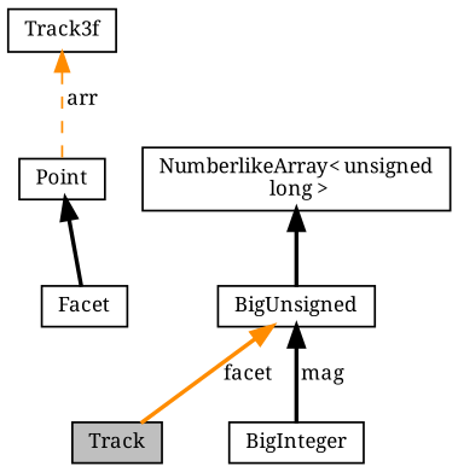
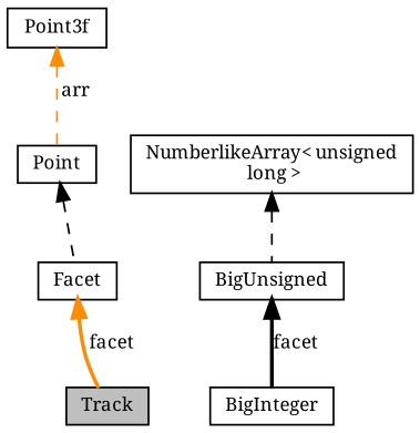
  digraph {
    fontname="Noto Serif"
    node [color=black fillcolor=white fontname="Noto Serif" fontsize=10 shape=record style=filled]
    edge [color=black dir=back fontname="Noto Serif" fontsize=10 labelfontname=Helvetica labelfontsize=10 style=dashed]
    n1 [fillcolor=grey75 fontcolor=black height=0.2 label=Track width=0.4]
    n2 [height=0.2 label=Facet width=0.4]
    n3 [height=0.2 label=Point width=0.4]
-   n4 [height=0.2 label=Track3f width=0.4]
+   n4 [height=0.2 label=Point3f width=0.4]
    n5 [height=0.2 label=BigInteger width=0.4]
    n6 [height=0.2 label=BigUnsigned width=0.4]
    n7 [height=0.2 label="NumberlikeArray\< unsigned\l long \>" width=0.4]
-   n6 -> n1 [color=darkorange label=" facet" style=bold]
-   n3 -> n2 [style=bold]
+   n2 -> n1 [color=darkorange label=" facet" style=bold]
+   n3 -> n2
    n4 -> n3 [color=darkorange label=" arr"]
-   n6 -> n5 [label=" mag" style=bold]
-   n7 -> n6 [style=bold]
+   n6 -> n5 [label=" facet" style=bold]
+   n7 -> n6
  }
